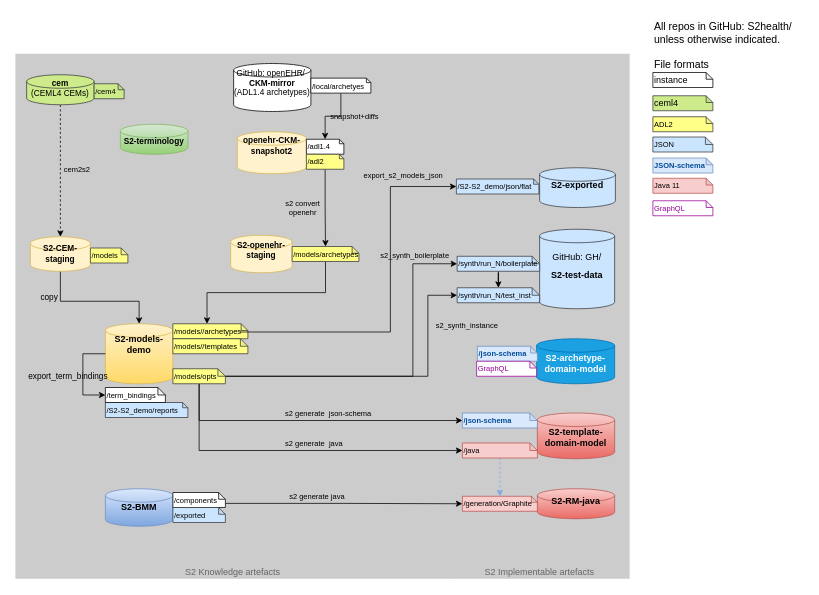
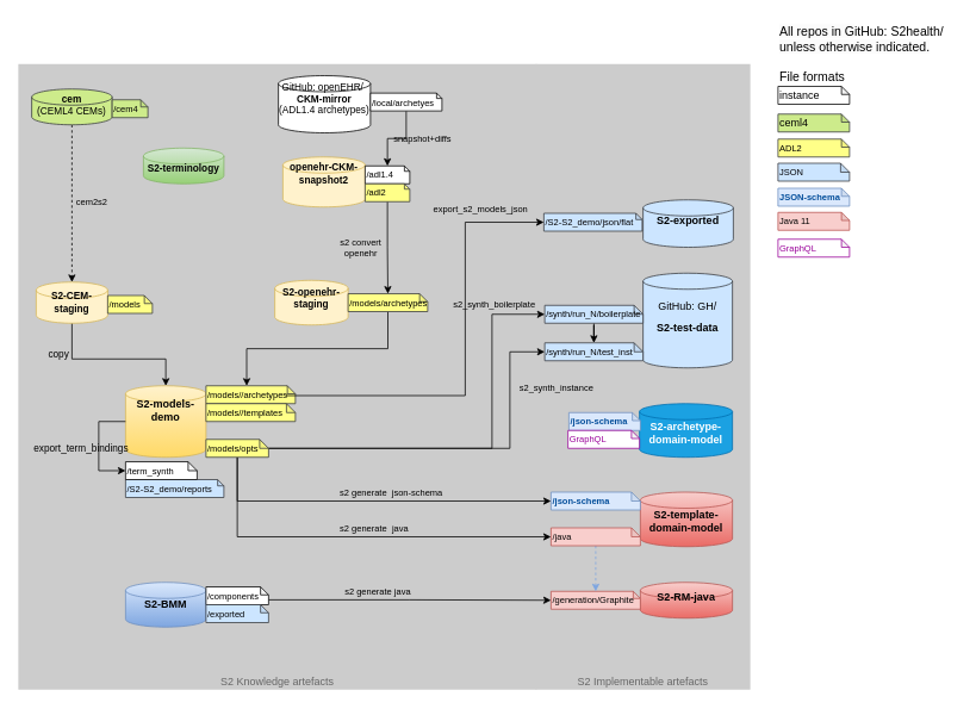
  <mxCell id="0" />
  <mxCell id="1" parent="0" />
  <mxCell id="2" value="S2 Implementable artefacts" style="rounded=0;whiteSpace=wrap;html=1;fillColor=#CCCCCC;fontColor=#666666;strokeColor=none;verticalAlign=bottom;" parent="1" vertex="1"><mxGeometry x="599" y="71" width="240" height="700" as="geometry" /></mxCell>
  <mxCell id="3" value="S2 Knowledge artefacts" style="rounded=0;whiteSpace=wrap;html=1;fillColor=#cccccc;fontColor=#666666;strokeColor=none;verticalAlign=bottom;" parent="1" vertex="1"><mxGeometry x="20" y="71" width="580" height="700" as="geometry" /></mxCell>
  <mxCell id="4" style="edgeStyle=orthogonalEdgeStyle;rounded=0;orthogonalLoop=1;jettySize=auto;html=1;entryX=0.5;entryY=0;entryDx=0;entryDy=0;entryPerimeter=0;exitX=0.5;exitY=1;exitDx=0;exitDy=0;exitPerimeter=0;" parent="1" source="44" target="47" edge="1"><mxGeometry relative="1" as="geometry" /></mxCell>
  <mxCell id="5" value="GitHub: openEHR/&amp;nbsp;&lt;div&gt;&lt;b style=&quot;font-size: 11px;&quot;&gt;CKM-mirror&lt;/b&gt;&lt;br style=&quot;font-size: 11px;&quot;&gt;(ADL1.4 archetypes)&lt;/div&gt;" style="shape=cylinder3;whiteSpace=wrap;html=1;boundedLbl=1;backgroundOutline=1;size=9;spacingTop=-27;fontSize=11;" parent="1" vertex="1"><mxGeometry x="311" y="84" width="103" height="64" as="geometry" /></mxCell>
  <mxCell id="6" style="edgeStyle=orthogonalEdgeStyle;rounded=0;orthogonalLoop=1;jettySize=auto;html=1;dashed=1;" parent="1" source="40" target="9" edge="1"><mxGeometry relative="1" as="geometry" /></mxCell>
  <mxCell id="7" style="edgeStyle=orthogonalEdgeStyle;rounded=0;orthogonalLoop=1;jettySize=auto;html=1;entryX=0;entryY=0;entryDx=45.5;entryDy=0;entryPerimeter=0;exitX=0.5;exitY=1;exitDx=0;exitDy=0;exitPerimeter=0;" parent="1" source="43" target="16" edge="1"><mxGeometry relative="1" as="geometry" /></mxCell>
  <mxCell id="8" style="edgeStyle=orthogonalEdgeStyle;rounded=0;orthogonalLoop=1;jettySize=auto;html=1;entryX=0.5;entryY=0;entryDx=0;entryDy=0;entryPerimeter=0;" parent="1" source="9" target="10" edge="1"><mxGeometry relative="1" as="geometry"><Array as="points"><mxPoint x="80" y="401" /><mxPoint x="185" y="401" /></Array></mxGeometry></mxCell>
  <mxCell id="9" value="&lt;b style=&quot;font-size: 11px;&quot;&gt;S2-CEM-staging&lt;/b&gt;" style="shape=cylinder3;whiteSpace=wrap;html=1;boundedLbl=1;backgroundOutline=1;size=9;fillColor=#fff2cc;strokeColor=#d6b656;spacingTop=-15;fontSize=11;" parent="1" vertex="1"><mxGeometry x="40" y="315" width="80" height="46" as="geometry" /></mxCell>
  <mxCell id="10" value="&lt;b&gt;S2-models-demo&lt;/b&gt;" style="shape=cylinder3;whiteSpace=wrap;html=1;boundedLbl=1;backgroundOutline=1;size=9;fillColor=#fff2cc;strokeColor=#d6b656;spacingTop=-40;gradientColor=#ffd966;" parent="1" vertex="1"><mxGeometry x="140" y="431" width="90" height="80" as="geometry" /></mxCell>
  <mxCell id="11" style="edgeStyle=orthogonalEdgeStyle;rounded=0;orthogonalLoop=1;jettySize=auto;html=1;exitX=0.5;exitY=1;exitDx=0;exitDy=0;exitPerimeter=0;" parent="1" source="48" target="43" edge="1"><mxGeometry relative="1" as="geometry" /></mxCell>
  <mxCell id="12" value="&lt;b&gt;S2-RM-java&lt;/b&gt;" style="shape=cylinder3;whiteSpace=wrap;html=1;boundedLbl=1;backgroundOutline=1;size=9;fillColor=#f8cecc;strokeColor=#b85450;spacingTop=-22;gradientColor=#ea6b66;" parent="1" vertex="1"><mxGeometry x="716" y="651" width="103" height="40" as="geometry" /></mxCell>
  <mxCell id="13" value="snapshot+diffs" style="text;html=1;align=center;verticalAlign=middle;resizable=0;points=[];autosize=1;strokeColor=none;fillColor=none;fontSize=10;" parent="1" vertex="1"><mxGeometry x="427" y="139" width="90" height="30" as="geometry" /></mxCell>
  <mxCell id="14" value="s2 convert &lt;br&gt;openehr" style="text;html=1;align=center;verticalAlign=middle;resizable=0;points=[];autosize=1;strokeColor=none;fillColor=none;fontSize=10;" parent="1" vertex="1"><mxGeometry x="368" y="257" width="70" height="40" as="geometry" /></mxCell>
  <mxCell id="15" value="copy" style="text;html=1;align=center;verticalAlign=middle;resizable=0;points=[];autosize=1;strokeColor=none;fillColor=none;fontSize=11;" parent="1" vertex="1"><mxGeometry x="40" y="381" width="50" height="30" as="geometry" /></mxCell>
  <mxCell id="16" value="/models//archetypes" style="shape=note;whiteSpace=wrap;html=1;backgroundOutline=1;darkOpacity=0.05;size=9;align=left;fontSize=10;fillColor=#ffff88;strokeColor=#36393d;" parent="1" vertex="1"><mxGeometry x="230" y="431" width="100" height="20" as="geometry" /></mxCell>
  <mxCell id="17" style="edgeStyle=orthogonalEdgeStyle;rounded=0;orthogonalLoop=1;jettySize=auto;html=1;entryX=0;entryY=0.5;entryDx=0;entryDy=0;entryPerimeter=0;exitX=0;exitY=0;exitDx=70;exitDy=14.5;exitPerimeter=0;" parent="1" source="35" target="24" edge="1"><mxGeometry relative="1" as="geometry" /></mxCell>
  <mxCell id="18" style="edgeStyle=orthogonalEdgeStyle;rounded=0;orthogonalLoop=1;jettySize=auto;html=1;entryX=0;entryY=0.5;entryDx=0;entryDy=0;entryPerimeter=0;" parent="1" target="39" edge="1"><mxGeometry relative="1" as="geometry"><Array as="points"><mxPoint x="320" y="442" /><mxPoint x="520" y="442" /><mxPoint x="520" y="248" /></Array><mxPoint x="320" y="441" as="sourcePoint" /></mxGeometry></mxCell>
  <mxCell id="19" style="edgeStyle=orthogonalEdgeStyle;rounded=0;orthogonalLoop=1;jettySize=auto;html=1;entryX=0;entryY=0.5;entryDx=0;entryDy=0;entryPerimeter=0;exitX=0.5;exitY=1;exitDx=0;exitDy=0;exitPerimeter=0;" parent="1" source="22" target="28" edge="1"><mxGeometry relative="1" as="geometry" /></mxCell>
  <mxCell id="20" style="edgeStyle=orthogonalEdgeStyle;rounded=0;orthogonalLoop=1;jettySize=auto;html=1;entryX=0;entryY=0.5;entryDx=0;entryDy=0;entryPerimeter=0;exitX=0.5;exitY=1;exitDx=0;exitDy=0;exitPerimeter=0;" parent="1" source="22" target="30" edge="1"><mxGeometry relative="1" as="geometry" /></mxCell>
  <mxCell id="21" style="edgeStyle=orthogonalEdgeStyle;rounded=0;orthogonalLoop=1;jettySize=auto;html=1;entryX=0;entryY=0.5;entryDx=0;entryDy=0;entryPerimeter=0;exitX=0;exitY=0;exitDx=70;exitDy=10;exitPerimeter=0;" parent="1" source="22" target="59" edge="1"><mxGeometry relative="1" as="geometry"><Array as="points"><mxPoint x="570" y="501" /><mxPoint x="570" y="393" /></Array></mxGeometry></mxCell>
  <mxCell id="22" value="/models/opts" style="shape=note;whiteSpace=wrap;html=1;backgroundOutline=1;darkOpacity=0.05;size=10;align=left;fontSize=10;fillColor=#ffff88;strokeColor=#36393d;" parent="1" vertex="1"><mxGeometry x="230" y="491" width="70" height="20" as="geometry" /></mxCell>
  <mxCell id="23" value="/models//templates" style="shape=note;whiteSpace=wrap;html=1;backgroundOutline=1;darkOpacity=0.05;size=10;align=left;fontSize=10;fillColor=#ffff88;strokeColor=#36393d;" parent="1" vertex="1"><mxGeometry x="230" y="451" width="100" height="20" as="geometry" /></mxCell>
  <mxCell id="24" value="/generation/Graphite" style="shape=note;whiteSpace=wrap;html=1;backgroundOutline=1;darkOpacity=0.05;size=8;fontSize=10;align=left;fillColor=#f8cecc;strokeColor=#b85450;" parent="1" vertex="1"><mxGeometry x="616" y="661" width="100" height="20" as="geometry" /></mxCell>
  <mxCell id="25" value="&lt;h1 dir=&quot;auto&quot; tabindex=&quot;-1&quot; style=&quot;font-size: 12px;&quot;&gt;S2-archetype-domain-model&lt;/h1&gt;" style="shape=cylinder3;whiteSpace=wrap;html=1;boundedLbl=1;backgroundOutline=1;size=9;fillColor=#1ba1e2;strokeColor=#006EAF;fontSize=12;spacingTop=-9;fontColor=#ffffff;" parent="1" vertex="1"><mxGeometry x="715" y="451" width="104" height="60" as="geometry" /></mxCell>
  <mxCell id="26" value="/json-schema" style="shape=note;whiteSpace=wrap;html=1;backgroundOutline=1;darkOpacity=0.05;size=9;align=left;fontSize=10;fillColor=#dae8fc;strokeColor=#6c8ebf;fontColor=#004C99;fontStyle=1" parent="1" vertex="1"><mxGeometry x="636" y="461" width="80" height="20" as="geometry" /></mxCell>
  <mxCell id="27" value="&lt;h1 dir=&quot;auto&quot; tabindex=&quot;-1&quot; style=&quot;font-size: 12px;&quot;&gt;S2-template-domain-model&lt;/h1&gt;" style="shape=cylinder3;whiteSpace=wrap;html=1;boundedLbl=1;backgroundOutline=1;size=9;fillColor=#f8cecc;strokeColor=#b85450;fontSize=12;spacingTop=-11;gradientColor=#ea6b66;" parent="1" vertex="1"><mxGeometry x="716" y="550" width="103" height="61" as="geometry" /></mxCell>
  <mxCell id="28" value="/json-schema" style="shape=note;whiteSpace=wrap;html=1;backgroundOutline=1;darkOpacity=0.05;size=10;align=left;fontSize=10;fillColor=#dae8fc;strokeColor=#6c8ebf;fontColor=#004C99;fontStyle=1" parent="1" vertex="1"><mxGeometry x="616" y="550" width="100" height="20" as="geometry" /></mxCell>
  <mxCell id="29" style="edgeStyle=orthogonalEdgeStyle;rounded=0;orthogonalLoop=1;jettySize=auto;html=1;strokeColor=#7EA6E0;dashed=1;" parent="1" source="30" target="24" edge="1"><mxGeometry relative="1" as="geometry" /></mxCell>
  <mxCell id="30" value="/java" style="shape=note;whiteSpace=wrap;html=1;backgroundOutline=1;darkOpacity=0.05;size=10;align=left;fontSize=10;fillColor=#f8cecc;strokeColor=#b85450;" parent="1" vertex="1"><mxGeometry x="616" y="590" width="100" height="20" as="geometry" /></mxCell>
  <mxCell id="31" value="GitHub: GH/ &lt;br style=&quot;font-size: 12px;&quot;&gt;&lt;h1 dir=&quot;auto&quot; tabindex=&quot;-1&quot; style=&quot;font-size: 12px;&quot;&gt;S2-test-data&lt;/h1&gt;" style="shape=cylinder3;whiteSpace=wrap;html=1;boundedLbl=1;backgroundOutline=1;size=9;fillColor=#cce5ff;strokeColor=#36393d;fontSize=12;spacingTop=-15;" parent="1" vertex="1"><mxGeometry x="719" y="305" width="100" height="106" as="geometry" /></mxCell>
  <mxCell id="32" style="edgeStyle=orthogonalEdgeStyle;rounded=0;orthogonalLoop=1;jettySize=auto;html=1;entryX=0.5;entryY=0;entryDx=0;entryDy=0;entryPerimeter=0;" parent="1" source="33" target="59" edge="1"><mxGeometry relative="1" as="geometry" /></mxCell>
  <mxCell id="33" value="/synth/run_N/boilerplate" style="shape=note;whiteSpace=wrap;html=1;backgroundOutline=1;darkOpacity=0.05;size=10;align=left;fontSize=10;fillColor=#cce5ff;strokeColor=#36393d;" parent="1" vertex="1"><mxGeometry x="609" y="341" width="110" height="20" as="geometry" /></mxCell>
  <mxCell id="34" value="&lt;span style=&quot;background-color: initial;&quot;&gt;S2-BMM&lt;/span&gt;" style="shape=cylinder3;whiteSpace=wrap;html=1;boundedLbl=1;backgroundOutline=1;size=9;fillColor=#dae8fc;strokeColor=#6c8ebf;fontSize=12;gradientColor=#7ea6e0;spacingTop=-16;fontStyle=1" parent="1" vertex="1"><mxGeometry x="140" y="651" width="90" height="50" as="geometry" /></mxCell>
  <mxCell id="35" value="/components" style="shape=note;whiteSpace=wrap;html=1;backgroundOutline=1;darkOpacity=0.05;size=9;align=left;fontSize=10;" parent="1" vertex="1"><mxGeometry x="230" y="656" width="70" height="20" as="geometry" /></mxCell>
  <mxCell id="36" value="/exported" style="shape=note;whiteSpace=wrap;html=1;backgroundOutline=1;darkOpacity=0.05;size=9;align=left;fontSize=10;strokeColor=#36393d;fillColor=#cce5ff;" parent="1" vertex="1"><mxGeometry x="230" y="676" width="70" height="20" as="geometry" /></mxCell>
  <mxCell id="37" value="export_s2_models_json" style="text;html=1;align=center;verticalAlign=middle;resizable=0;points=[];autosize=1;strokeColor=none;fillColor=none;fontSize=10;" parent="1" vertex="1"><mxGeometry x="472" y="218" width="130" height="30" as="geometry" /></mxCell>
  <mxCell id="38" value="&lt;b&gt;S2-exported&lt;/b&gt;" style="shape=cylinder3;whiteSpace=wrap;html=1;boundedLbl=1;backgroundOutline=1;size=9;fillColor=#cce5ff;strokeColor=#36393d;spacingTop=-23;" parent="1" vertex="1"><mxGeometry x="719" y="223" width="101" height="53" as="geometry" /></mxCell>
  <mxCell id="39" value="/S2-S2_demo/json/flat" style="shape=note;whiteSpace=wrap;html=1;backgroundOutline=1;darkOpacity=0.05;size=7;align=left;fontSize=10;strokeColor=#36393d;fillColor=#cce5ff;" parent="1" vertex="1"><mxGeometry x="608" y="238" width="110" height="20" as="geometry" /></mxCell>
  <mxCell id="40" value="&lt;b style=&quot;font-size: 11px;&quot;&gt;cem&lt;/b&gt;&lt;br style=&quot;font-size: 11px;&quot;&gt;(CEML4 CEMs)" style="shape=cylinder3;whiteSpace=wrap;html=1;boundedLbl=1;backgroundOutline=1;size=9;fillColor=#cdeb8b;strokeColor=#36393d;spacingTop=-19;fontSize=11;" parent="1" vertex="1"><mxGeometry x="35" y="99" width="90" height="40" as="geometry" /></mxCell>
  <mxCell id="41" value="/cem4" style="shape=note;whiteSpace=wrap;html=1;backgroundOutline=1;darkOpacity=0.05;size=8;align=left;fontSize=10;fillColor=#cdeb8b;strokeColor=#36393d;" parent="1" vertex="1"><mxGeometry x="125" y="111" width="40" height="20" as="geometry" /></mxCell>
  <mxCell id="42" value="&lt;b style=&quot;font-size: 11px;&quot;&gt;S2-openehr-staging&lt;/b&gt;" style="shape=cylinder3;whiteSpace=wrap;html=1;boundedLbl=1;backgroundOutline=1;size=9;fillColor=#fff2cc;strokeColor=#d6b656;spacingTop=-26;fontSize=11;" parent="1" vertex="1"><mxGeometry x="307" y="313" width="82" height="50" as="geometry" /></mxCell>
  <mxCell id="43" value="/models/archetypes" style="shape=note;whiteSpace=wrap;html=1;backgroundOutline=1;darkOpacity=0.05;size=9;align=left;fontSize=10;fillColor=#ffff88;strokeColor=#36393d;" parent="1" vertex="1"><mxGeometry x="389" y="328" width="89" height="20" as="geometry" /></mxCell>
  <mxCell id="44" value="/local/archetyes" style="shape=note;whiteSpace=wrap;html=1;backgroundOutline=1;darkOpacity=0.05;size=6;align=left;fontSize=10;" parent="1" vertex="1"><mxGeometry x="414" y="103.5" width="80" height="20" as="geometry" /></mxCell>
  <mxCell id="45" value="s2 generate java" style="text;html=1;align=center;verticalAlign=middle;resizable=0;points=[];autosize=1;strokeColor=none;fillColor=none;fontSize=10;" parent="1" vertex="1"><mxGeometry x="372" y="646" width="100" height="30" as="geometry" /></mxCell>
  <mxCell id="46" value="&lt;b style=&quot;font-size: 11px;&quot;&gt;openehr-CKM-snapshot2&lt;/b&gt;" style="shape=cylinder3;whiteSpace=wrap;html=1;boundedLbl=1;backgroundOutline=1;size=9;fillColor=#fff2cc;strokeColor=#d6b656;spacingTop=-33;verticalAlign=middle;fontSize=11;" parent="1" vertex="1"><mxGeometry x="316" y="175" width="92" height="56" as="geometry" /></mxCell>
  <mxCell id="47" value="/adl1.4" style="shape=note;whiteSpace=wrap;html=1;backgroundOutline=1;darkOpacity=0.05;size=6;align=left;fontSize=10;" parent="1" vertex="1"><mxGeometry x="408" y="185" width="50" height="20" as="geometry" /></mxCell>
  <mxCell id="48" value="/adl2" style="shape=note;whiteSpace=wrap;html=1;backgroundOutline=1;darkOpacity=0.05;size=6;align=left;fontSize=10;fillColor=#ffff88;strokeColor=#36393d;" parent="1" vertex="1"><mxGeometry x="408" y="205" width="50" height="20" as="geometry" /></mxCell>
  <mxCell id="49" value="/models" style="shape=note;whiteSpace=wrap;html=1;backgroundOutline=1;darkOpacity=0.05;size=9;align=left;fontSize=10;fillColor=#ffff88;strokeColor=#36393d;" parent="1" vertex="1"><mxGeometry x="120" y="330" width="50" height="20" as="geometry" /></mxCell>
  <mxCell id="50" value="s2 generate&amp;nbsp;&amp;nbsp;java" style="text;html=1;align=center;verticalAlign=middle;resizable=0;points=[];autosize=1;strokeColor=none;fillColor=none;fontSize=10;" parent="1" vertex="1"><mxGeometry x="368" y="576" width="100" height="30" as="geometry" /></mxCell>
  <mxCell id="51" value="s2 generate&amp;nbsp; json-schema" style="text;html=1;align=center;verticalAlign=middle;resizable=0;points=[];autosize=1;strokeColor=none;fillColor=none;fontSize=10;" parent="1" vertex="1"><mxGeometry x="367" y="536" width="140" height="30" as="geometry" /></mxCell>
  <mxCell id="52" value="cem2s2" style="text;html=1;align=center;verticalAlign=middle;resizable=0;points=[];autosize=1;strokeColor=none;fillColor=none;fontSize=10;" parent="1" vertex="1"><mxGeometry x="72" y="210" width="60" height="30" as="geometry" /></mxCell>
  <mxCell id="53" value="ADL2" style="shape=note;whiteSpace=wrap;html=1;backgroundOutline=1;darkOpacity=0.05;size=9;align=left;fontSize=10;fillColor=#ffff88;strokeColor=#36393d;" parent="1" vertex="1"><mxGeometry x="870" y="155" width="80" height="20" as="geometry" /></mxCell>
  <mxCell id="54" value="JSON" style="shape=note;whiteSpace=wrap;html=1;backgroundOutline=1;darkOpacity=0.05;size=10;align=left;fontSize=10;fillColor=#cce5ff;strokeColor=#36393d;" parent="1" vertex="1"><mxGeometry x="870" y="182" width="80" height="20" as="geometry" /></mxCell>
  <mxCell id="55" value="GraphQL" style="shape=note;whiteSpace=wrap;html=1;backgroundOutline=1;darkOpacity=0.05;size=9;align=left;fontSize=10;fontColor=#990099;strokeColor=#990099;" parent="1" vertex="1"><mxGeometry x="870" y="267" width="80" height="20" as="geometry" /></mxCell>
  <mxCell id="56" value="Java 11" style="shape=note;whiteSpace=wrap;html=1;backgroundOutline=1;darkOpacity=0.05;size=9;align=left;fontSize=10;fillColor=#f8cecc;strokeColor=#b85450;" parent="1" vertex="1"><mxGeometry x="870" y="237" width="80" height="20" as="geometry" /></mxCell>
  <mxCell id="57" value="JSON-schema" style="shape=note;whiteSpace=wrap;html=1;backgroundOutline=1;darkOpacity=0.05;size=9;align=left;fontSize=10;fillColor=#dae8fc;strokeColor=#6c8ebf;fontColor=#004C99;fontStyle=1" parent="1" vertex="1"><mxGeometry x="870" y="210" width="80" height="20" as="geometry" /></mxCell>
  <mxCell id="58" value="/S2-S2_demo/reports" style="shape=note;whiteSpace=wrap;html=1;backgroundOutline=1;darkOpacity=0.05;size=7;align=left;fontSize=10;strokeColor=#36393d;fillColor=#cce5ff;" parent="1" vertex="1"><mxGeometry x="140" y="536" width="110" height="20" as="geometry" /></mxCell>
  <mxCell id="59" value="/synth/run_N/test_inst" style="shape=note;whiteSpace=wrap;html=1;backgroundOutline=1;darkOpacity=0.05;size=10;align=left;fontSize=10;fillColor=#cce5ff;strokeColor=#36393d;" parent="1" vertex="1"><mxGeometry x="609" y="383" width="110" height="20" as="geometry" /></mxCell>
  <mxCell id="60" value="&lt;span style=&quot;color: rgb(0, 0, 0); font-family: Helvetica; font-size: 14px; font-style: normal; font-variant-ligatures: normal; font-variant-caps: normal; font-weight: 400; letter-spacing: normal; orphans: 2; text-align: center; text-indent: 0px; text-transform: none; widows: 2; word-spacing: 0px; -webkit-text-stroke-width: 0px; white-space: normal; background-color: rgb(251, 251, 251); text-decoration-thickness: initial; text-decoration-style: initial; text-decoration-color: initial; float: none; display: inline !important;&quot;&gt;All repos in G&lt;/span&gt;&lt;span style=&quot;font-size: 14px; text-align: center;&quot;&gt;itHub: S2health/&lt;/span&gt;&lt;div style=&quot;font-size: 14px;&quot;&gt;&lt;span style=&quot;color: rgb(0, 0, 0); font-family: Helvetica; font-size: 14px; font-style: normal; font-variant-ligatures: normal; font-variant-caps: normal; font-weight: 400; letter-spacing: normal; orphans: 2; text-align: center; text-indent: 0px; text-transform: none; widows: 2; word-spacing: 0px; -webkit-text-stroke-width: 0px; white-space: normal; background-color: rgb(251, 251, 251); text-decoration-thickness: initial; text-decoration-style: initial; text-decoration-color: initial; float: none; display: inline !important;&quot;&gt;unless otherwise indicated.&lt;/span&gt;&lt;/div&gt;" style="text;whiteSpace=wrap;html=1;fontSize=14;" vertex="1" parent="1"><mxGeometry x="870" y="20" width="200" height="40" as="geometry" /></mxCell>
  <mxCell id="61" value="&lt;div style=&quot;text-align: center;&quot;&gt;&lt;span style=&quot;background-color: initial;&quot;&gt;File formats&lt;/span&gt;&lt;/div&gt;" style="text;whiteSpace=wrap;html=1;fontSize=14;" vertex="1" parent="1"><mxGeometry x="870" y="71" width="200" height="40" as="geometry" /></mxCell>
  <mxCell id="62" value="GraphQL" style="shape=note;whiteSpace=wrap;html=1;backgroundOutline=1;darkOpacity=0.05;size=9;align=left;fontSize=10;fontColor=#990099;strokeColor=#990099;" vertex="1" parent="1"><mxGeometry x="635" y="481" width="80" height="20" as="geometry" /></mxCell>
- <mxCell id="63" value="/term_bindings" style="shape=note;whiteSpace=wrap;html=1;backgroundOutline=1;darkOpacity=0.05;size=10;align=left;fontSize=10;" vertex="1" parent="1"><mxGeometry x="140" y="516" width="80" height="20" as="geometry" /></mxCell>
+ <mxCell id="63" value="/term_synth" style="shape=note;whiteSpace=wrap;html=1;backgroundOutline=1;darkOpacity=0.05;size=10;align=left;fontSize=10;" vertex="1" parent="1"><mxGeometry x="140" y="516" width="80" height="20" as="geometry" /></mxCell>
  <mxCell id="64" value="instance" style="shape=note;whiteSpace=wrap;html=1;backgroundOutline=1;darkOpacity=0.05;size=9;align=left;fontSize=12;" vertex="1" parent="1"><mxGeometry x="870" y="96" width="80" height="20" as="geometry" /></mxCell>
  <mxCell id="65" style="edgeStyle=orthogonalEdgeStyle;rounded=0;orthogonalLoop=1;jettySize=auto;html=1;entryX=0;entryY=0.5;entryDx=0;entryDy=0;entryPerimeter=0;" edge="1" parent="1" source="10" target="63"><mxGeometry relative="1" as="geometry"><Array as="points"><mxPoint x="110" y="471" /><mxPoint x="110" y="526" /></Array></mxGeometry></mxCell>
  <mxCell id="66" value="export_term_bindings" style="text;html=1;align=center;verticalAlign=middle;resizable=0;points=[];autosize=1;strokeColor=none;fillColor=none;fontSize=11;fontColor=#000000;" vertex="1" parent="1"><mxGeometry x="25" y="486" width="130" height="30" as="geometry" /></mxCell>
  <mxCell id="67" value="ceml4" style="shape=note;whiteSpace=wrap;html=1;backgroundOutline=1;darkOpacity=0.05;size=9;align=left;fontSize=12;fillColor=#cdeb8b;strokeColor=#36393d;" vertex="1" parent="1"><mxGeometry x="870" y="127" width="80" height="20" as="geometry" /></mxCell>
  <mxCell id="68" value="s2_synth_boilerplate" style="text;whiteSpace=wrap;fontSize=10;" vertex="1" parent="1"><mxGeometry x="505" y="328" width="130" height="20" as="geometry" /></mxCell>
  <mxCell id="69" value="s2_synth_instance" style="text;whiteSpace=wrap;fontSize=10;" vertex="1" parent="1"><mxGeometry x="579" y="421" width="158" height="25" as="geometry" /></mxCell>
  <mxCell id="70" style="edgeStyle=orthogonalEdgeStyle;rounded=0;orthogonalLoop=1;jettySize=auto;html=1;entryX=0;entryY=0.5;entryDx=0;entryDy=0;entryPerimeter=0;exitX=0;exitY=0;exitDx=70;exitDy=10;exitPerimeter=0;" edge="1" parent="1" source="22" target="33"><mxGeometry relative="1" as="geometry"><Array as="points"><mxPoint x="550" y="501" /><mxPoint x="550" y="351" /></Array><mxPoint x="310" y="511" as="sourcePoint" /><mxPoint x="520" y="403" as="targetPoint" /></mxGeometry></mxCell>
  <mxCell id="71" value="&lt;b style=&quot;font-size: 11px;&quot;&gt;S2-terminology&lt;/b&gt;" style="shape=cylinder3;whiteSpace=wrap;html=1;boundedLbl=1;backgroundOutline=1;size=9;fillColor=#d5e8d4;strokeColor=#82b366;spacingTop=-10;fontSize=11;gradientColor=#97d077;" vertex="1" parent="1"><mxGeometry x="160" y="165" width="90" height="40" as="geometry" /></mxCell>
